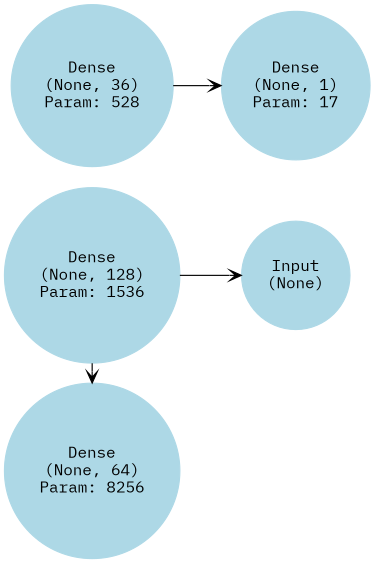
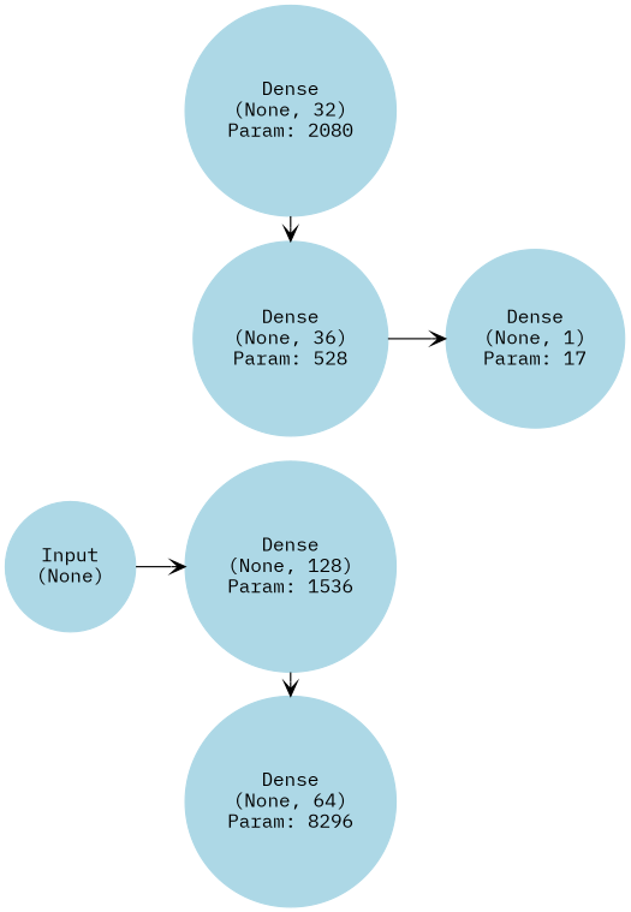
  digraph {
    fontname="IBM Plex Mono"
    rankdir=LR
    node [color=lightblue fontname="IBM Plex Mono" shape=circle style=filled]
    edge [arrowhead=vee fontname="IBM Plex Mono"]
    n1 [label="Dense\n(None, 128)\nParam: 1536"]
-   n2 [label="Dense\n(None, 64)\nParam: 8256"]
+   n2 [label="Dense\n(None, 64)\nParam: 8296"]
+   n3 [label="Dense\n(None, 32)\nParam: 2080"]
    n4 [label="Dense\n(None, 36)\nParam: 528"]
    n5 [label="Input\n(None)"]
    n6 [label="Dense\n(None, 1)\nParam: 17"]
    subgraph sub_1 {
      rank=same
      n1
      n2
+     n3
      n4
    }
    subgraph sub_2 {
      rank=same
      n5
    }
    subgraph sub_3 {
      rank=same
      n6
    }
    n1 -> n2
+   n3 -> n4
    n4 -> n6
-   n1 -> n5
+   n5 -> n1
  }
